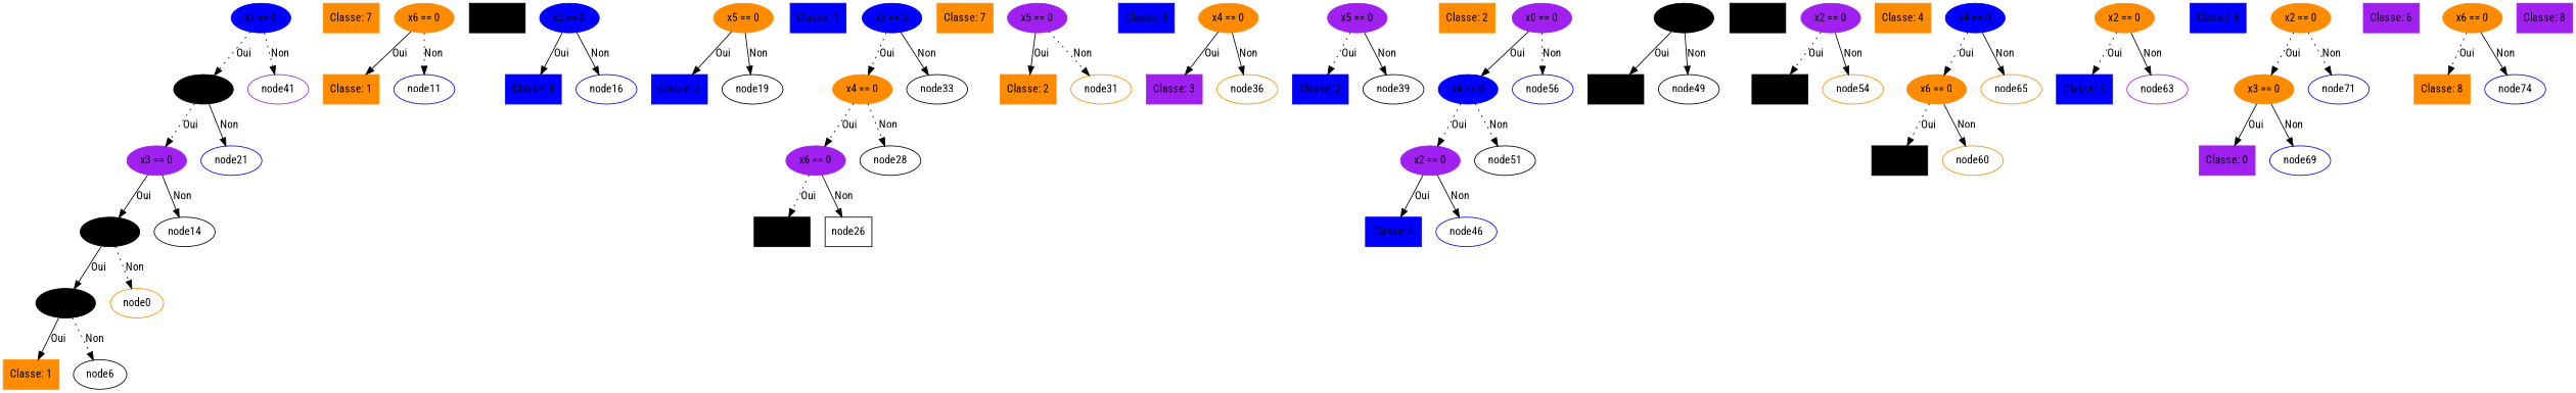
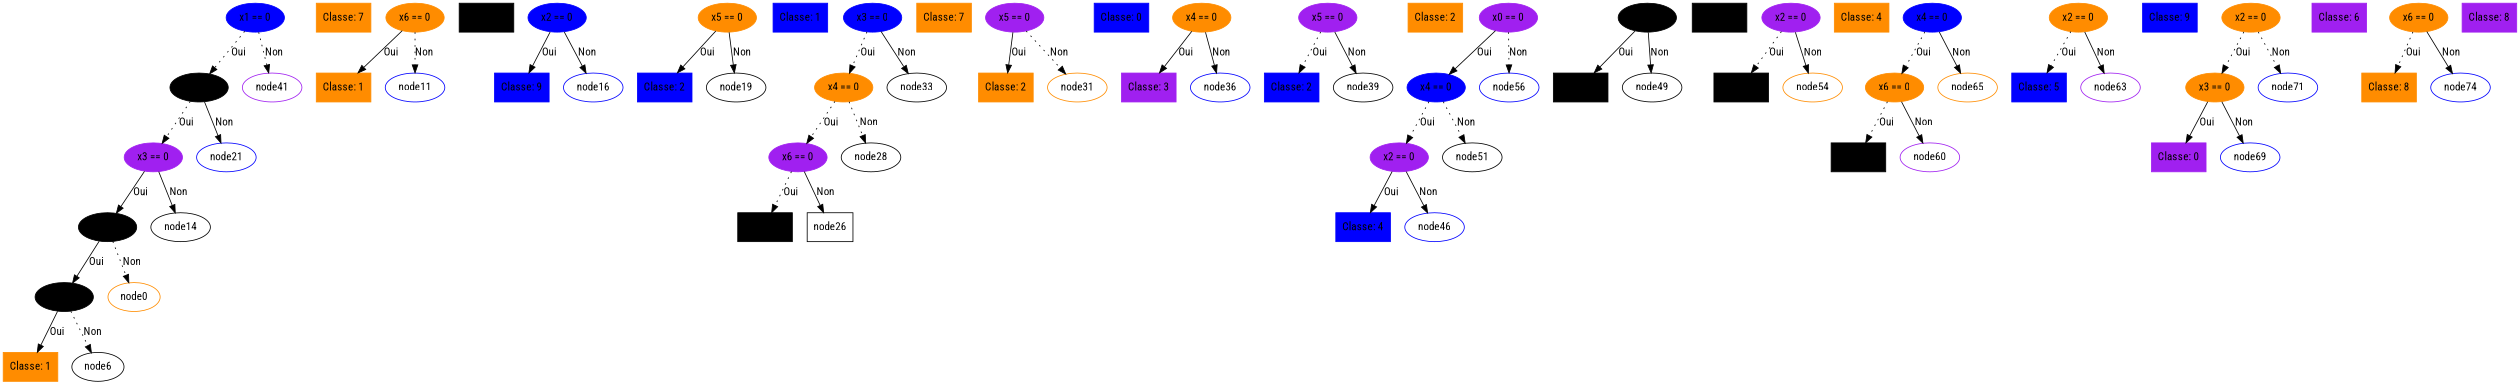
  digraph {
    fontname="Roboto Condensed"
    node [color=darkorange fontname="Roboto Condensed" shape=box style=filled]
    edge [fontname="Roboto Condensed" style=solid]
    n1 [color=blue label="x1 == 0" shape=ellipse]
    n2 [color=black label="x0 == 0" shape=ellipse]
    node41 [color=purple shape="" style=""]
    n4 [color=purple label="x3 == 0" shape=ellipse]
    node21 [color=blue shape="" style=""]
    n6 [color=black label="x2 == 0" shape=ellipse]
    n7 [color=black label=node14 shape="" style=""]
    n8 [color=black label="x4 == 0" shape=ellipse]
    n9 [label=node0 shape="" style=""]
    n10 [label="Classe: 1"]
    node6 [color=black shape="" style=""]
    n12 [label="Classe: 7"]
    n13 [label="x6 == 0" shape=ellipse]
    n14 [label="Classe: 1"]
    node11 [color=blue shape="" style=""]
    n16 [color=black label="Classe: 1"]
    n17 [color=blue label="x2 == 0" shape=ellipse]
    n18 [color=blue label="Classe: 9"]
    node16 [color=blue shape="" style=""]
    n20 [label="x5 == 0" shape=ellipse]
    n21 [color=blue label="Classe: 2"]
    node19 [color=black shape="" style=""]
    n23 [color=blue label="Classe: 1"]
    n24 [color=blue label="x3 == 0" shape=ellipse]
    n25 [label="x4 == 0" shape=ellipse]
    node33 [color=black shape="" style=""]
    n27 [color=purple label="x6 == 0" shape=ellipse]
    node28 [color=black shape="" style=""]
    n29 [color=black label="Classe: 7"]
    node26 [color=black style=""]
    n31 [label="Classe: 7"]
    n32 [color=purple label="x5 == 0" shape=ellipse]
    n33 [label="Classe: 2"]
    node31 [shape="" style=""]
    n35 [color=blue label="Classe: 0"]
    n36 [label="x4 == 0" shape=ellipse]
    n37 [color=purple label="Classe: 3"]
-   node36 [shape="" style=""]
+   node36 [color=blue shape="" style=""]
    n39 [color=purple label="x5 == 0" shape=ellipse]
    n40 [color=blue label="Classe: 2"]
    node39 [color=black shape="" style=""]
    n42 [label="Classe: 2"]
    n43 [color=purple label="x0 == 0" shape=ellipse]
    n44 [color=blue label="x4 == 0" shape=ellipse]
    node56 [color=blue shape="" style=""]
    n46 [color=purple label="x2 == 0" shape=ellipse]
    node51 [color=black shape="" style=""]
    n48 [color=blue label="Classe: 4"]
    node46 [color=blue shape="" style=""]
    n50 [color=black label="x5 == 0" shape=ellipse]
    n51 [color=black label="Classe: 4"]
    node49 [color=black shape="" style=""]
    n53 [color=black label="Classe: 4"]
    n54 [color=purple label="x2 == 0" shape=ellipse]
    n55 [color=black label="Classe: 6"]
    node54 [shape="" style=""]
    n57 [label="Classe: 4"]
    n58 [color=blue label="x4 == 0" shape=ellipse]
    n59 [label="x6 == 0" shape=ellipse]
    node65 [shape="" style=""]
    n61 [color=black label="Classe: 7"]
-   node60 [shape="" style=""]
+   node60 [color=purple shape="" style=""]
    n63 [label="x2 == 0" shape=ellipse]
    n64 [color=blue label="Classe: 5"]
    node63 [color=purple shape="" style=""]
    n66 [color=blue label="Classe: 9"]
    n67 [label="x2 == 0" shape=ellipse]
    n68 [label="x3 == 0" shape=ellipse]
    node71 [color=blue shape="" style=""]
    n70 [color=purple label="Classe: 0"]
    node69 [color=blue shape="" style=""]
    n72 [color=purple label="Classe: 6"]
    n73 [label="x6 == 0" shape=ellipse]
    n74 [label="Classe: 8"]
    node74 [color=blue shape="" style=""]
    n76 [color=purple label="Classe: 8"]
    n1 -> n2 [label=Oui style=dotted]
    n1 -> node41 [label=Non style=dotted]
    n2 -> n4 [label=Oui style=dotted]
    n2 -> node21 [label=Non]
    n4 -> n6 [label=Oui]
    n4 -> n7 [label=Non]
    n6 -> n8 [label=Oui]
    n6 -> n9 [label=Non style=dotted]
    n8 -> n10 [label=Oui]
    n8 -> node6 [label=Non style=dotted]
    n13 -> n14 [label=Oui]
    n13 -> node11 [label=Non style=dotted]
    n17 -> n18 [label=Oui]
    n17 -> node16 [label=Non]
    n20 -> n21 [label=Oui]
    n20 -> node19 [label=Non]
    n24 -> n25 [label=Oui style=dotted]
    n24 -> node33 [label=Non]
    n25 -> n27 [label=Oui style=dotted]
    n25 -> node28 [label=Non style=dotted]
    n27 -> n29 [label=Oui style=dotted]
    n27 -> node26 [label=Non]
    n32 -> n33 [label=Oui]
    n32 -> node31 [label=Non style=dotted]
    n36 -> n37 [label=Oui]
    n36 -> node36 [label=Non]
    n39 -> n40 [label=Oui style=dotted]
    n39 -> node39 [label=Non]
    n43 -> n44 [label=Oui]
    n43 -> node56 [label=Non style=dotted]
    n44 -> n46 [label=Oui style=dotted]
    n44 -> node51 [label=Non style=dotted]
    n46 -> n48 [label=Oui]
    n46 -> node46 [label=Non]
    n50 -> n51 [label=Oui]
    n50 -> node49 [label=Non]
    n54 -> n55 [label=Oui style=dotted]
    n54 -> node54 [label=Non]
    n58 -> n59 [label=Oui style=dotted]
    n58 -> node65 [label=Non]
    n59 -> n61 [label=Oui style=dotted]
    n59 -> node60 [label=Non]
    n63 -> n64 [label=Oui style=dotted]
    n63 -> node63 [label=Non]
    n67 -> n68 [label=Oui style=dotted]
    n67 -> node71 [label=Non style=dotted]
    n68 -> n70 [label=Oui]
    n68 -> node69 [label=Non]
    n73 -> n74 [label=Oui style=dotted]
    n73 -> node74 [label=Non]
  }
